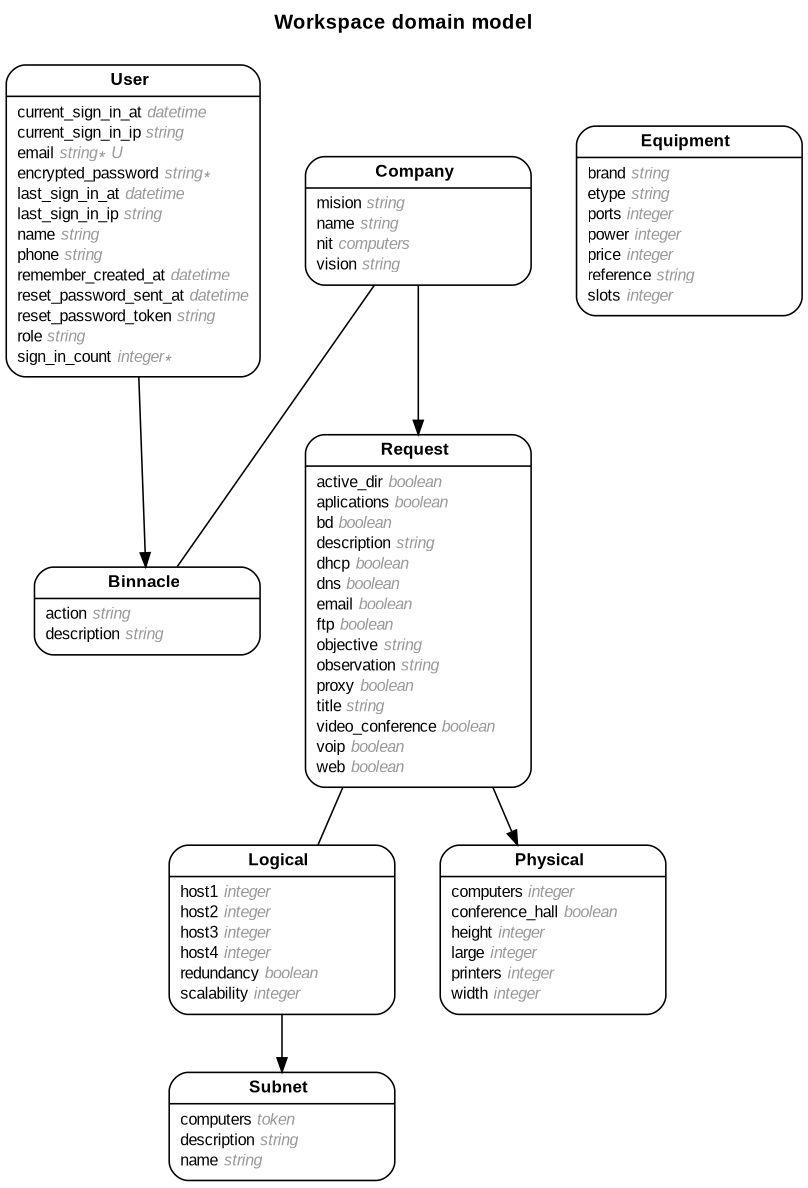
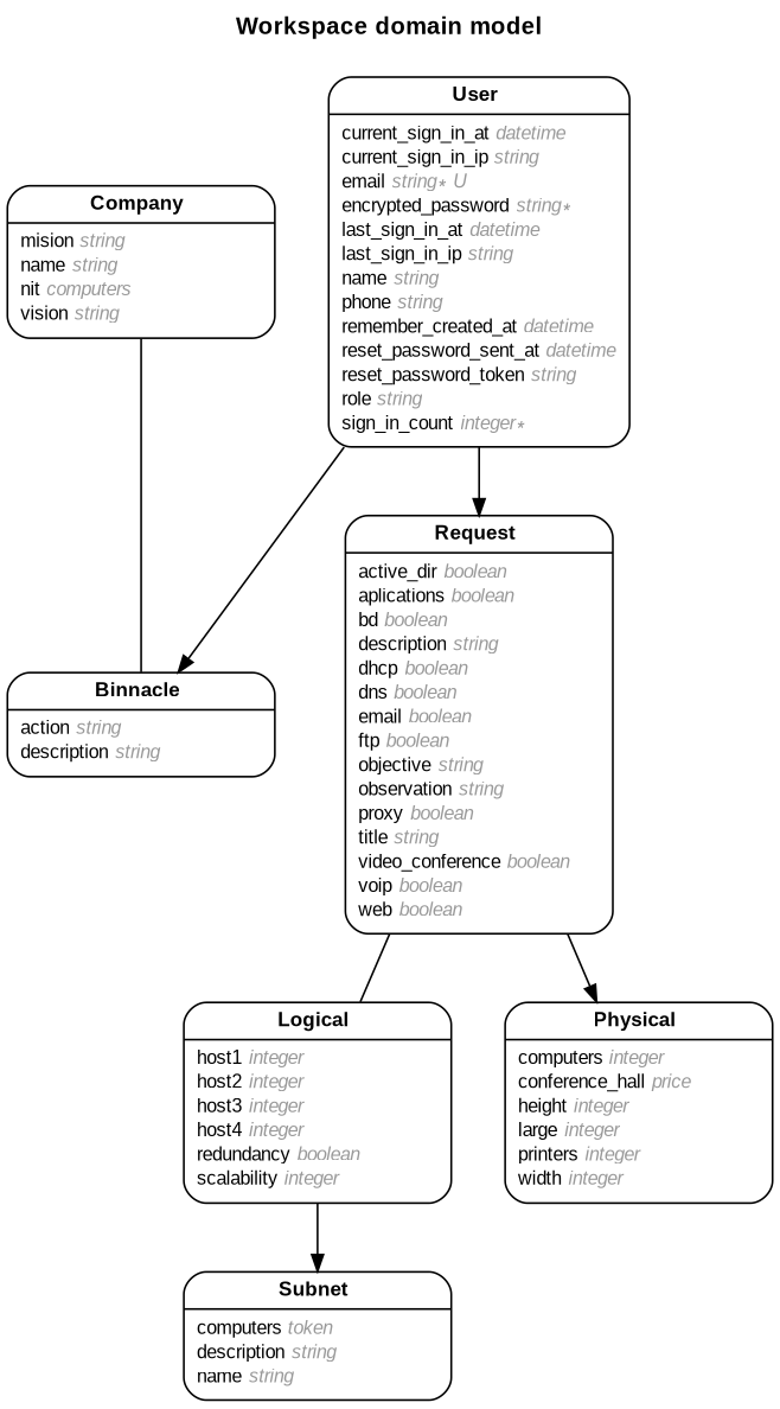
  digraph {
    concentrate=true
    fontname="Arial Bold"
    fontsize=13
    label="Workspace domain model\n\n"
    labelloc=t
    nodesep=0.4
    rankdir=TB
    ranksep=0.5
    splines=spline
    node [fontname=Arial fontsize=10 margin="0.07,0.05" penwidth=1.0 shape=Mrecord]
    edge [arrowhead=normal arrowsize=0.9 arrowtail=none dir=both fontname=Arial fontsize=7 labelangle=32 labeldistance=1.8 penwidth=1.0 weight=2]
    n1 [label=<{<table border="0" align="center" cellspacing="0.5" cellpadding="0" width="134">   <tr><td align="center" valign="bottom" width="130"><font face="Arial Bold" point-size="11">Binnacle</font></td></tr> </table> | <table border="0" align="left" cellspacing="2" cellpadding="0" width="134">   <tr><td align="left" width="130" port="action">action <font face="Arial Italic" color="grey60">string</font></td></tr>   <tr><td align="left" width="130" port="description">description <font face="Arial Italic" color="grey60">string</font></td></tr> </table> }>]
    n2 [label=<{<table border="0" align="center" cellspacing="0.5" cellpadding="0" width="134">   <tr><td align="center" valign="bottom" width="130"><font face="Arial Bold" point-size="11">Company</font></td></tr> </table> | <table border="0" align="left" cellspacing="2" cellpadding="0" width="134">   <tr><td align="left" width="130" port="mision">mision <font face="Arial Italic" color="grey60">string</font></td></tr>   <tr><td align="left" width="130" port="name">name <font face="Arial Italic" color="grey60">string</font></td></tr>   <tr><td align="left" width="130" port="nit">nit <font face="Arial Italic" color="grey60">computers</font></td></tr>   <tr><td align="left" width="130" port="vision">vision <font face="Arial Italic" color="grey60">string</font></td></tr> </table> }>]
    n3 [label=<{<table border="0" align="center" cellspacing="0.5" cellpadding="0" width="134">   <tr><td align="center" valign="bottom" width="130"><font face="Arial Bold" point-size="11">Request</font></td></tr> </table> | <table border="0" align="left" cellspacing="2" cellpadding="0" width="134">   <tr><td align="left" width="130" port="active_dir">active_dir <font face="Arial Italic" color="grey60">boolean</font></td></tr>   <tr><td align="left" width="130" port="aplications">aplications <font face="Arial Italic" color="grey60">boolean</font></td></tr>   <tr><td align="left" width="130" port="bd">bd <font face="Arial Italic" color="grey60">boolean</font></td></tr>   <tr><td align="left" width="130" port="description">description <font face="Arial Italic" color="grey60">string</font></td></tr>   <tr><td align="left" width="130" port="dhcp">dhcp <font face="Arial Italic" color="grey60">boolean</font></td></tr>   <tr><td align="left" width="130" port="dns">dns <font face="Arial Italic" color="grey60">boolean</font></td></tr>   <tr><td align="left" width="130" port="email">email <font face="Arial Italic" color="grey60">boolean</font></td></tr>   <tr><td align="left" width="130" port="ftp">ftp <font face="Arial Italic" color="grey60">boolean</font></td></tr>   <tr><td align="left" width="130" port="objective">objective <font face="Arial Italic" color="grey60">string</font></td></tr>   <tr><td align="left" width="130" port="observation">observation <font face="Arial Italic" color="grey60">string</font></td></tr>   <tr><td align="left" width="130" port="proxy">proxy <font face="Arial Italic" color="grey60">boolean</font></td></tr>   <tr><td align="left" width="130" port="title">title <font face="Arial Italic" color="grey60">string</font></td></tr>   <tr><td align="left" width="130" port="video_conference">video_conference <font face="Arial Italic" color="grey60">boolean</font></td></tr>   <tr><td align="left" width="130" port="voip">voip <font face="Arial Italic" color="grey60">boolean</font></td></tr>   <tr><td align="left" width="130" port="web">web <font face="Arial Italic" color="grey60">boolean</font></td></tr> </table> }>]
    n4 [label=<{<table border="0" align="center" cellspacing="0.5" cellpadding="0" width="134">   <tr><td align="center" valign="bottom" width="130"><font face="Arial Bold" point-size="11">Logical</font></td></tr> </table> | <table border="0" align="left" cellspacing="2" cellpadding="0" width="134">   <tr><td align="left" width="130" port="host1">host1 <font face="Arial Italic" color="grey60">integer</font></td></tr>   <tr><td align="left" width="130" port="host2">host2 <font face="Arial Italic" color="grey60">integer</font></td></tr>   <tr><td align="left" width="130" port="host3">host3 <font face="Arial Italic" color="grey60">integer</font></td></tr>   <tr><td align="left" width="130" port="host4">host4 <font face="Arial Italic" color="grey60">integer</font></td></tr>   <tr><td align="left" width="130" port="redundancy">redundancy <font face="Arial Italic" color="grey60">boolean</font></td></tr>   <tr><td align="left" width="130" port="scalability">scalability <font face="Arial Italic" color="grey60">integer</font></td></tr> </table> }>]
-   n5 [label=<{<table border="0" align="center" cellspacing="0.5" cellpadding="0" width="134">   <tr><td align="center" valign="bottom" width="130"><font face="Arial Bold" point-size="11">Physical</font></td></tr> </table> | <table border="0" align="left" cellspacing="2" cellpadding="0" width="134">   <tr><td align="left" width="130" port="computers">computers <font face="Arial Italic" color="grey60">integer</font></td></tr>   <tr><td align="left" width="130" port="conference_hall">conference_hall <font face="Arial Italic" color="grey60">boolean</font></td></tr>   <tr><td align="left" width="130" port="height">height <font face="Arial Italic" color="grey60">integer</font></td></tr>   <tr><td align="left" width="130" port="large">large <font face="Arial Italic" color="grey60">integer</font></td></tr>   <tr><td align="left" width="130" port="printers">printers <font face="Arial Italic" color="grey60">integer</font></td></tr>   <tr><td align="left" width="130" port="width">width <font face="Arial Italic" color="grey60">integer</font></td></tr> </table> }>]
-   n6 [label=<{<table border="0" align="center" cellspacing="0.5" cellpadding="0" width="134">   <tr><td align="center" valign="bottom" width="130"><font face="Arial Bold" point-size="11">Equipment</font></td></tr> </table> | <table border="0" align="left" cellspacing="2" cellpadding="0" width="134">   <tr><td align="left" width="130" port="brand">brand <font face="Arial Italic" color="grey60">string</font></td></tr>   <tr><td align="left" width="130" port="etype">etype <font face="Arial Italic" color="grey60">string</font></td></tr>   <tr><td align="left" width="130" port="ports">ports <font face="Arial Italic" color="grey60">integer</font></td></tr>   <tr><td align="left" width="130" port="power">power <font face="Arial Italic" color="grey60">integer</font></td></tr>   <tr><td align="left" width="130" port="price">price <font face="Arial Italic" color="grey60">integer</font></td></tr>   <tr><td align="left" width="130" port="reference">reference <font face="Arial Italic" color="grey60">string</font></td></tr>   <tr><td align="left" width="130" port="slots">slots <font face="Arial Italic" color="grey60">integer</font></td></tr> </table> }>]
+   n5 [label=<{<table border="0" align="center" cellspacing="0.5" cellpadding="0" width="134">   <tr><td align="center" valign="bottom" width="130"><font face="Arial Bold" point-size="11">Physical</font></td></tr> </table> | <table border="0" align="left" cellspacing="2" cellpadding="0" width="134">   <tr><td align="left" width="130" port="computers">computers <font face="Arial Italic" color="grey60">integer</font></td></tr>   <tr><td align="left" width="130" port="conference_hall">conference_hall <font face="Arial Italic" color="grey60">price</font></td></tr>   <tr><td align="left" width="130" port="height">height <font face="Arial Italic" color="grey60">integer</font></td></tr>   <tr><td align="left" width="130" port="large">large <font face="Arial Italic" color="grey60">integer</font></td></tr>   <tr><td align="left" width="130" port="printers">printers <font face="Arial Italic" color="grey60">integer</font></td></tr>   <tr><td align="left" width="130" port="width">width <font face="Arial Italic" color="grey60">integer</font></td></tr> </table> }>]
    n7 [label=<{<table border="0" align="center" cellspacing="0.5" cellpadding="0" width="134">   <tr><td align="center" valign="bottom" width="130"><font face="Arial Bold" point-size="11">Subnet</font></td></tr> </table> | <table border="0" align="left" cellspacing="2" cellpadding="0" width="134">   <tr><td align="left" width="130" port="computers">computers <font face="Arial Italic" color="grey60">token</font></td></tr>   <tr><td align="left" width="130" port="description">description <font face="Arial Italic" color="grey60">string</font></td></tr>   <tr><td align="left" width="130" port="name">name <font face="Arial Italic" color="grey60">string</font></td></tr> </table> }>]
    n8 [label=<{<table border="0" align="center" cellspacing="0.5" cellpadding="0" width="134">   <tr><td align="center" valign="bottom" width="130"><font face="Arial Bold" point-size="11">User</font></td></tr> </table> | <table border="0" align="left" cellspacing="2" cellpadding="0" width="134">   <tr><td align="left" width="130" port="current_sign_in_at">current_sign_in_at <font face="Arial Italic" color="grey60">datetime</font></td></tr>   <tr><td align="left" width="130" port="current_sign_in_ip">current_sign_in_ip <font face="Arial Italic" color="grey60">string</font></td></tr>   <tr><td align="left" width="130" port="email">email <font face="Arial Italic" color="grey60">string ∗ U</font></td></tr>   <tr><td align="left" width="130" port="encrypted_password">encrypted_password <font face="Arial Italic" color="grey60">string ∗</font></td></tr>   <tr><td align="left" width="130" port="last_sign_in_at">last_sign_in_at <font face="Arial Italic" color="grey60">datetime</font></td></tr>   <tr><td align="left" width="130" port="last_sign_in_ip">last_sign_in_ip <font face="Arial Italic" color="grey60">string</font></td></tr>   <tr><td align="left" width="130" port="name">name <font face="Arial Italic" color="grey60">string</font></td></tr>   <tr><td align="left" width="130" port="phone">phone <font face="Arial Italic" color="grey60">string</font></td></tr>   <tr><td align="left" width="130" port="remember_created_at">remember_created_at <font face="Arial Italic" color="grey60">datetime</font></td></tr>   <tr><td align="left" width="130" port="reset_password_sent_at">reset_password_sent_at <font face="Arial Italic" color="grey60">datetime</font></td></tr>   <tr><td align="left" width="130" port="reset_password_token">reset_password_token <font face="Arial Italic" color="grey60">string</font></td></tr>   <tr><td align="left" width="130" port="role">role <font face="Arial Italic" color="grey60">string</font></td></tr>   <tr><td align="left" width="130" port="sign_in_count">sign_in_count <font face="Arial Italic" color="grey60">integer ∗</font></td></tr> </table> }>]
    n2 -> n1 [arrowhead=none]
-   n2 -> n3
+   n8 -> n3
    n3 -> n4 [arrowhead=none]
    n3 -> n5
    n4 -> n7
    n8 -> n1 [weight=1]
  }
